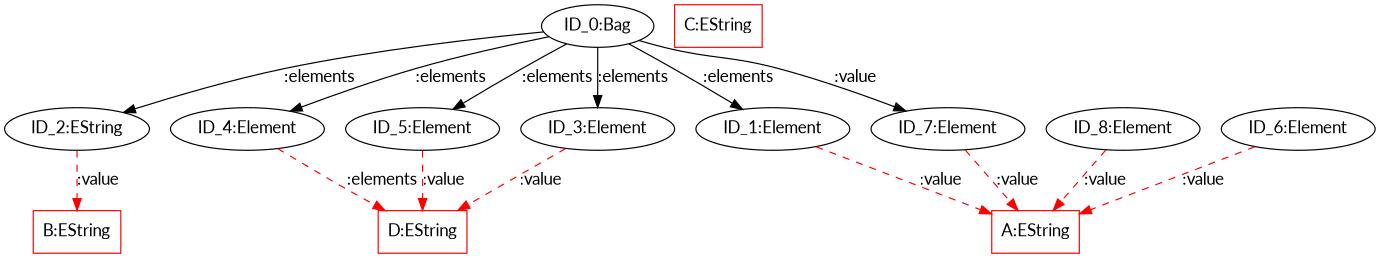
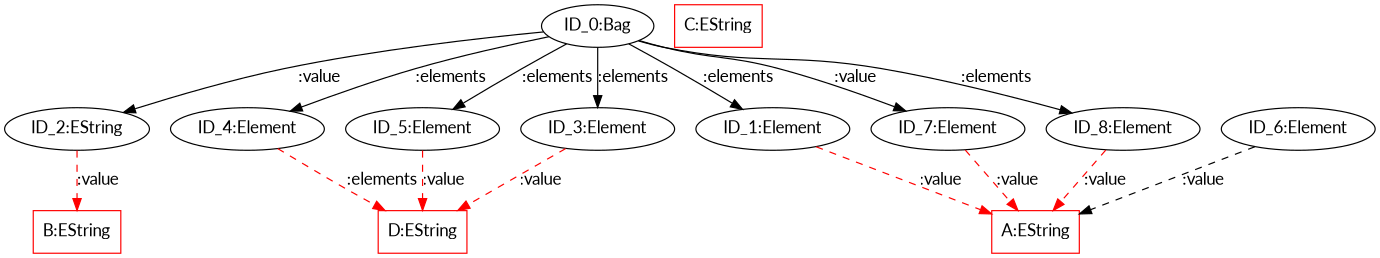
  digraph {
    fontname=Lato
    node [fontname=Lato shape=ellipse]
    edge [fontname=Lato style=dashed color=red]
    n1 [height=.5 label="ID_0:Bag" width=.75]
    n2 [height=.5 label="ID_1:Element" width=.75]
    n3 [height=.5 label="ID_2:EString" width=.75]
    n4 [height=.5 label="ID_3:Element" width=.75]
    n5 [height=.5 label="ID_4:Element" width=.75]
    n6 [height=.5 label="ID_5:Element" width=.75]
    n7 [height=.5 label="ID_7:Element" width=.75]
    n8 [height=.5 label="ID_8:Element" width=.75]
    n9 [color=red label="A:EString" shape=box]
    n10 [color=red label="B:EString" shape=box]
    n11 [color=red label="D:EString" shape=box]
    n12 [height=.5 label="ID_6:Element" width=.75]
    n13 [color=red label="C:EString" shape=box]
    n1 -> n2 [label=":elements" style=solid color=""]
-   n1 -> n3 [label=":elements" style=solid color=""]
+   n1 -> n3 [label=":value" style=solid color=""]
    n1 -> n4 [label=":elements" style=solid color=""]
    n1 -> n5 [label=":elements" style=solid color=""]
    n1 -> n6 [label=":elements" style=solid color=""]
    n1 -> n7 [label=":value" style=solid color=""]
+   n1 -> n8 [label=":elements" style=solid color=""]
    n2 -> n9 [label=":value"]
    n3 -> n10 [label=":value"]
    n4 -> n11 [label=":value"]
    n5 -> n11 [label=":elements"]
    n6 -> n11 [label=":value"]
    n7 -> n9 [label=":value"]
    n8 -> n9 [label=":value"]
-   n12 -> n9 [label=":value"]
+   n12 -> n9 [color=black label=":value"]
  }
